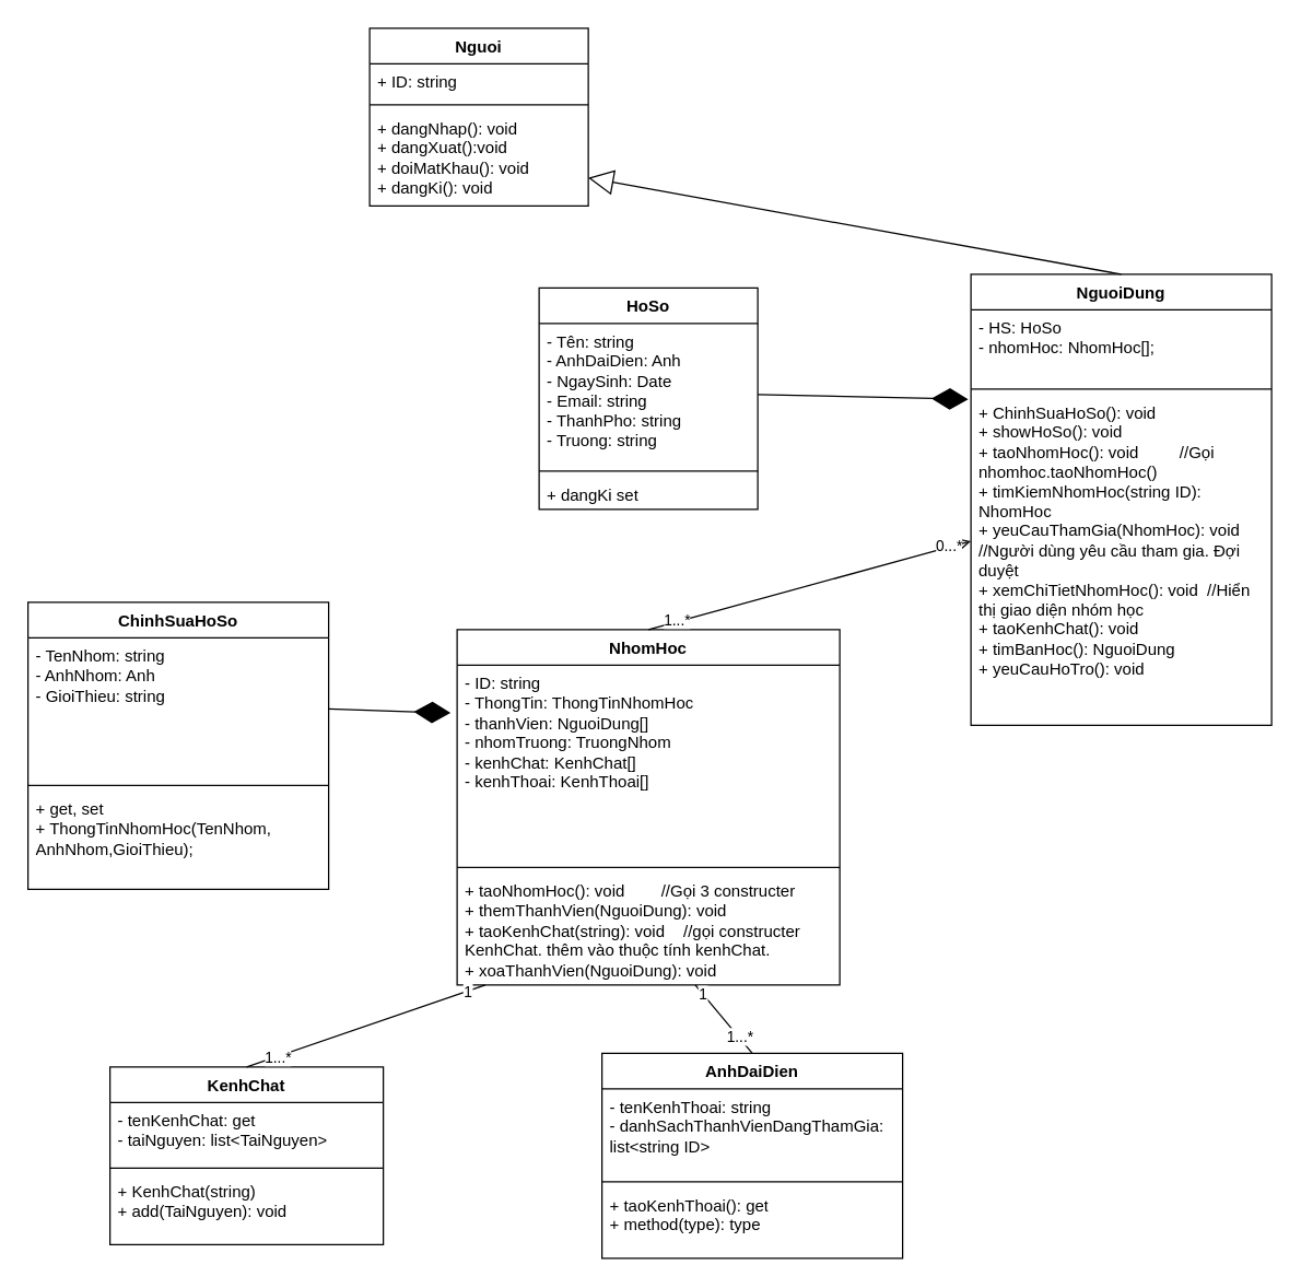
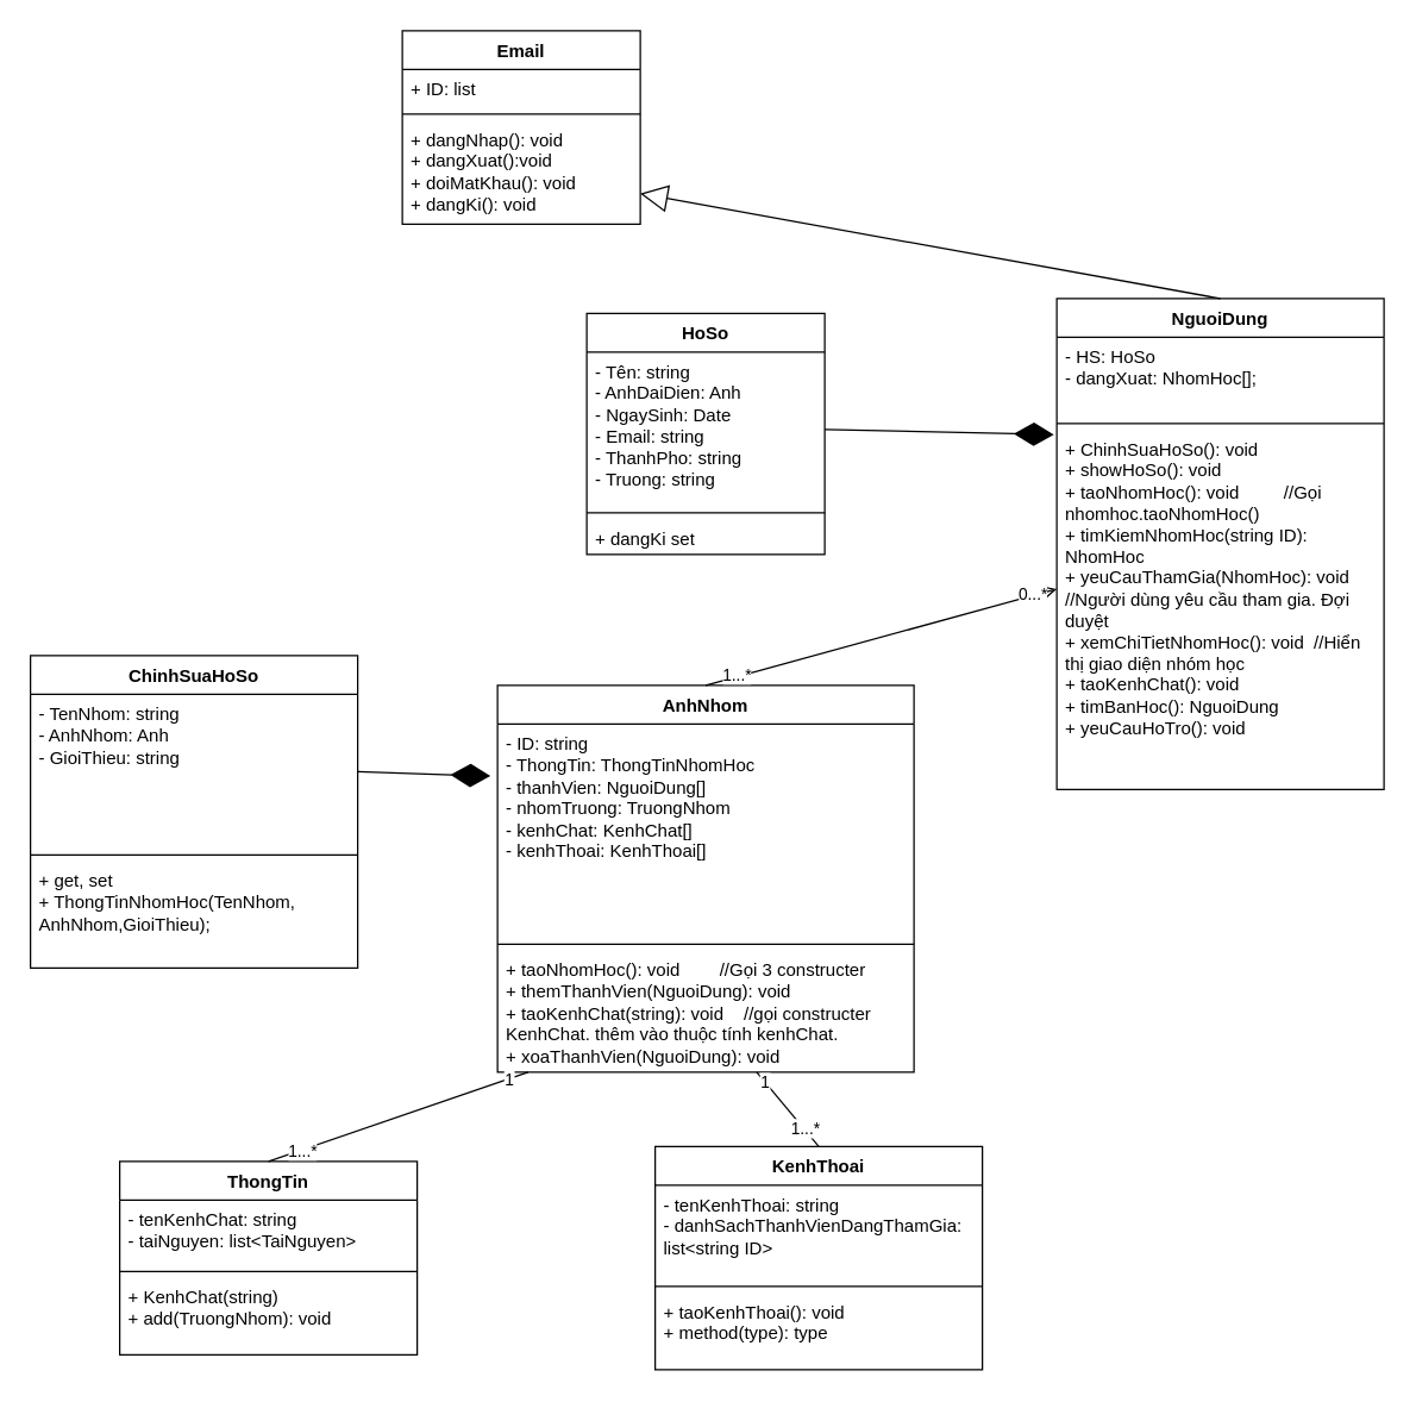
  <mxCell id="0" />
  <mxCell id="1" parent="0" />
  <mxCell id="2" value="NguoiDung" style="swimlane;fontStyle=1;align=center;verticalAlign=top;childLayout=stackLayout;horizontal=1;startSize=26;horizontalStack=0;resizeParent=1;resizeParentMax=0;resizeLast=0;collapsible=1;marginBottom=0;whiteSpace=wrap;html=1;" parent="1" vertex="1"><mxGeometry x="710" y="200" width="220" height="330" as="geometry" /></mxCell>
- <mxCell id="3" value="- HS: HoSo&lt;div&gt;- nhomHoc: NhomHoc[];&lt;div&gt;&lt;div&gt;&lt;div&gt;&lt;br&gt;&lt;/div&gt;&lt;/div&gt;&lt;/div&gt;&lt;/div&gt;" style="text;strokeColor=none;fillColor=none;align=left;verticalAlign=top;spacingLeft=4;spacingRight=4;overflow=hidden;rotatable=0;points=[[0,0.5],[1,0.5]];portConstraint=eastwest;whiteSpace=wrap;html=1;" parent="2" vertex="1"><mxGeometry y="26" width="220" height="54" as="geometry" /></mxCell>
+ <mxCell id="3" value="- HS: HoSo&lt;div&gt;- dangXuat: NhomHoc[];&lt;div&gt;&lt;div&gt;&lt;div&gt;&lt;br&gt;&lt;/div&gt;&lt;/div&gt;&lt;/div&gt;&lt;/div&gt;" style="text;strokeColor=none;fillColor=none;align=left;verticalAlign=top;spacingLeft=4;spacingRight=4;overflow=hidden;rotatable=0;points=[[0,0.5],[1,0.5]];portConstraint=eastwest;whiteSpace=wrap;html=1;" parent="2" vertex="1"><mxGeometry y="26" width="220" height="54" as="geometry" /></mxCell>
  <mxCell id="4" value="" style="line;strokeWidth=1;fillColor=none;align=left;verticalAlign=middle;spacingTop=-1;spacingLeft=3;spacingRight=3;rotatable=0;labelPosition=right;points=[];portConstraint=eastwest;strokeColor=inherit;" parent="2" vertex="1"><mxGeometry y="80" width="220" height="8" as="geometry" /></mxCell>
  <mxCell id="5" value="+ ChinhSuaHoSo(): void&lt;div&gt;+ showHoSo(): void&lt;/div&gt;&lt;div&gt;+ taoNhomHoc(): void&amp;nbsp; &amp;nbsp; &amp;nbsp; &amp;nbsp; &amp;nbsp;//Gọi nhomhoc.taoNhomHoc()&lt;/div&gt;&lt;div&gt;+ timKiemNhomHoc(string ID): NhomHoc&lt;/div&gt;&lt;div&gt;+ yeuCauThamGia(NhomHoc): void&amp;nbsp; //Người dùng yêu cầu tham gia. Đợi duyệt&lt;/div&gt;&lt;div&gt;+ xemChiTietNhomHoc(): void&amp;nbsp; //Hiển thị giao diện nhóm học&lt;/div&gt;&lt;div&gt;+ taoKenhChat(): void&lt;/div&gt;&lt;div&gt;+ timBanHoc(): NguoiDung&lt;/div&gt;&lt;div&gt;+ yeuCauHoTro(): void&lt;/div&gt;" style="text;strokeColor=none;fillColor=none;align=left;verticalAlign=top;spacingLeft=4;spacingRight=4;overflow=hidden;rotatable=0;points=[[0,0.5],[1,0.5]];portConstraint=eastwest;whiteSpace=wrap;html=1;" parent="2" vertex="1"><mxGeometry y="88" width="220" height="242" as="geometry" /></mxCell>
  <mxCell id="6" value="HoSo" style="swimlane;fontStyle=1;align=center;verticalAlign=top;childLayout=stackLayout;horizontal=1;startSize=26;horizontalStack=0;resizeParent=1;resizeParentMax=0;resizeLast=0;collapsible=1;marginBottom=0;whiteSpace=wrap;html=1;" parent="1" vertex="1"><mxGeometry x="394" y="210" width="160" height="162" as="geometry" /></mxCell>
  <mxCell id="7" value="&lt;div&gt;- Tên: string&lt;/div&gt;&lt;div&gt;- AnhDaiDien: Anh&lt;/div&gt;&lt;div&gt;- NgaySinh: Date&lt;/div&gt;&lt;div&gt;- Email: string&lt;/div&gt;&lt;div&gt;- ThanhPho: string&lt;/div&gt;&lt;div&gt;- Truong: string&lt;/div&gt;" style="text;strokeColor=none;fillColor=none;align=left;verticalAlign=top;spacingLeft=4;spacingRight=4;overflow=hidden;rotatable=0;points=[[0,0.5],[1,0.5]];portConstraint=eastwest;whiteSpace=wrap;html=1;" parent="6" vertex="1"><mxGeometry y="26" width="160" height="104" as="geometry" /></mxCell>
  <mxCell id="8" value="" style="line;strokeWidth=1;fillColor=none;align=left;verticalAlign=middle;spacingTop=-1;spacingLeft=3;spacingRight=3;rotatable=0;labelPosition=right;points=[];portConstraint=eastwest;strokeColor=inherit;" parent="6" vertex="1"><mxGeometry y="130" width="160" height="8" as="geometry" /></mxCell>
  <mxCell id="9" value="+ dangKi set" style="text;strokeColor=none;fillColor=none;align=left;verticalAlign=top;spacingLeft=4;spacingRight=4;overflow=hidden;rotatable=0;points=[[0,0.5],[1,0.5]];portConstraint=eastwest;whiteSpace=wrap;html=1;" parent="6" vertex="1"><mxGeometry y="138" width="160" height="24" as="geometry" /></mxCell>
  <mxCell id="10" value="" style="endArrow=diamondThin;endFill=1;endSize=24;html=1;rounded=0;exitX=1;exitY=0.5;exitDx=0;exitDy=0;entryX=-0.009;entryY=1.212;entryDx=0;entryDy=0;entryPerimeter=0;" parent="1" source="7" target="3" edge="1"><mxGeometry width="160" relative="1" as="geometry"><mxPoint x="470" y="340" as="sourcePoint" /><mxPoint x="635" y="362" as="targetPoint" /></mxGeometry></mxCell>
- <mxCell id="11" value="NhomHoc" style="swimlane;fontStyle=1;align=center;verticalAlign=top;childLayout=stackLayout;horizontal=1;startSize=26;horizontalStack=0;resizeParent=1;resizeParentMax=0;resizeLast=0;collapsible=1;marginBottom=0;whiteSpace=wrap;html=1;" parent="1" vertex="1"><mxGeometry x="334" y="460" width="280" height="260" as="geometry" /></mxCell>
+ <mxCell id="11" value="AnhNhom" style="swimlane;fontStyle=1;align=center;verticalAlign=top;childLayout=stackLayout;horizontal=1;startSize=26;horizontalStack=0;resizeParent=1;resizeParentMax=0;resizeLast=0;collapsible=1;marginBottom=0;whiteSpace=wrap;html=1;" parent="1" vertex="1"><mxGeometry x="334" y="460" width="280" height="260" as="geometry" /></mxCell>
  <mxCell id="12" value="&lt;div&gt;- ID: string&lt;/div&gt;- ThongTin: ThongTinNhomHoc&lt;div&gt;- thanhVien: NguoiDung[]&lt;br&gt;&lt;div&gt;- nhomTruong: TruongNhom&amp;nbsp;&lt;/div&gt;&lt;div&gt;- kenhChat: KenhChat[]&lt;/div&gt;&lt;div&gt;- kenhThoai: KenhThoai[]&lt;/div&gt;&lt;/div&gt;" style="text;strokeColor=none;fillColor=none;align=left;verticalAlign=top;spacingLeft=4;spacingRight=4;overflow=hidden;rotatable=0;points=[[0,0.5],[1,0.5]];portConstraint=eastwest;whiteSpace=wrap;html=1;" parent="11" vertex="1"><mxGeometry y="26" width="280" height="144" as="geometry" /></mxCell>
  <mxCell id="13" value="" style="line;strokeWidth=1;fillColor=none;align=left;verticalAlign=middle;spacingTop=-1;spacingLeft=3;spacingRight=3;rotatable=0;labelPosition=right;points=[];portConstraint=eastwest;strokeColor=inherit;" parent="11" vertex="1"><mxGeometry y="170" width="280" height="8" as="geometry" /></mxCell>
  <mxCell id="14" value="+ taoNhomHoc()&lt;span style=&quot;background-color: initial;&quot;&gt;: void&amp;nbsp; &amp;nbsp; &amp;nbsp; &amp;nbsp; //Gọi 3 constructer&lt;/span&gt;&lt;div&gt;&lt;span style=&quot;background-color: initial;&quot;&gt;+ themThanhVien(NguoiDung): void&lt;/span&gt;&lt;/div&gt;&lt;div&gt;&lt;span style=&quot;background-color: initial;&quot;&gt;+ taoKenhChat(string): void&lt;span style=&quot;white-space: pre;&quot;&gt;&#09;&lt;/span&gt;//gọi constructer KenhChat. thêm vào thuộc tính kenhChat.&lt;/span&gt;&lt;/div&gt;&lt;div&gt;&lt;span style=&quot;background-color: initial;&quot;&gt;+ xoaThanhVien(NguoiDung): void&lt;/span&gt;&lt;/div&gt;" style="text;strokeColor=none;fillColor=none;align=left;verticalAlign=top;spacingLeft=4;spacingRight=4;overflow=hidden;rotatable=0;points=[[0,0.5],[1,0.5]];portConstraint=eastwest;whiteSpace=wrap;html=1;" parent="11" vertex="1"><mxGeometry y="178" width="280" height="82" as="geometry" /></mxCell>
  <mxCell id="15" value="ChinhSuaHoSo" style="swimlane;fontStyle=1;align=center;verticalAlign=top;childLayout=stackLayout;horizontal=1;startSize=26;horizontalStack=0;resizeParent=1;resizeParentMax=0;resizeLast=0;collapsible=1;marginBottom=0;whiteSpace=wrap;html=1;" parent="1" vertex="1"><mxGeometry x="20" y="440" width="220" height="210" as="geometry" /></mxCell>
  <mxCell id="16" value="&lt;div&gt;- TenNhom: string&lt;/div&gt;&lt;div&gt;- AnhNhom: Anh&lt;/div&gt;&lt;div&gt;- GioiThieu: string&lt;/div&gt;&lt;div&gt;&lt;br&gt;&lt;/div&gt;" style="text;strokeColor=none;fillColor=none;align=left;verticalAlign=top;spacingLeft=4;spacingRight=4;overflow=hidden;rotatable=0;points=[[0,0.5],[1,0.5]];portConstraint=eastwest;whiteSpace=wrap;html=1;" parent="15" vertex="1"><mxGeometry y="26" width="220" height="104" as="geometry" /></mxCell>
  <mxCell id="17" value="" style="line;strokeWidth=1;fillColor=none;align=left;verticalAlign=middle;spacingTop=-1;spacingLeft=3;spacingRight=3;rotatable=0;labelPosition=right;points=[];portConstraint=eastwest;strokeColor=inherit;" parent="15" vertex="1"><mxGeometry y="130" width="220" height="8" as="geometry" /></mxCell>
  <mxCell id="18" value="+ get, set&lt;div&gt;+ ThongTinNhomHoc(TenNhom, AnhNhom,GioiThieu);&lt;/div&gt;" style="text;strokeColor=none;fillColor=none;align=left;verticalAlign=top;spacingLeft=4;spacingRight=4;overflow=hidden;rotatable=0;points=[[0,0.5],[1,0.5]];portConstraint=eastwest;whiteSpace=wrap;html=1;" parent="15" vertex="1"><mxGeometry y="138" width="220" height="72" as="geometry" /></mxCell>
  <mxCell id="19" value="" style="endArrow=diamondThin;endFill=1;endSize=24;html=1;rounded=0;exitX=1;exitY=0.5;exitDx=0;exitDy=0;entryX=-0.017;entryY=0.243;entryDx=0;entryDy=0;entryPerimeter=0;" parent="1" source="16" target="12" edge="1"><mxGeometry width="160" relative="1" as="geometry"><mxPoint x="480" y="602" as="sourcePoint" /><mxPoint x="640" y="602" as="targetPoint" /></mxGeometry></mxCell>
  <mxCell id="20" value="" style="endArrow=block;endSize=16;endFill=0;html=1;rounded=0;exitX=0.5;exitY=0;exitDx=0;exitDy=0;" parent="1" source="2" target="24" edge="1"><mxGeometry width="160" relative="1" as="geometry"><mxPoint x="710" y="440" as="sourcePoint" /><mxPoint x="510" y="160" as="targetPoint" /></mxGeometry></mxCell>
- <mxCell id="21" value="Nguoi" style="swimlane;fontStyle=1;align=center;verticalAlign=top;childLayout=stackLayout;horizontal=1;startSize=26;horizontalStack=0;resizeParent=1;resizeParentMax=0;resizeLast=0;collapsible=1;marginBottom=0;whiteSpace=wrap;html=1;" parent="1" vertex="1"><mxGeometry x="270" y="20" width="160" height="130" as="geometry" /></mxCell>
- <mxCell id="22" value="+ ID: string" style="text;strokeColor=none;fillColor=none;align=left;verticalAlign=top;spacingLeft=4;spacingRight=4;overflow=hidden;rotatable=0;points=[[0,0.5],[1,0.5]];portConstraint=eastwest;whiteSpace=wrap;html=1;" parent="21" vertex="1"><mxGeometry y="26" width="160" height="26" as="geometry" /></mxCell>
+ <mxCell id="21" value="Email" style="swimlane;fontStyle=1;align=center;verticalAlign=top;childLayout=stackLayout;horizontal=1;startSize=26;horizontalStack=0;resizeParent=1;resizeParentMax=0;resizeLast=0;collapsible=1;marginBottom=0;whiteSpace=wrap;html=1;" parent="1" vertex="1"><mxGeometry x="270" y="20" width="160" height="130" as="geometry" /></mxCell>
+ <mxCell id="22" value="+ ID: list" style="text;strokeColor=none;fillColor=none;align=left;verticalAlign=top;spacingLeft=4;spacingRight=4;overflow=hidden;rotatable=0;points=[[0,0.5],[1,0.5]];portConstraint=eastwest;whiteSpace=wrap;html=1;" parent="21" vertex="1"><mxGeometry y="26" width="160" height="26" as="geometry" /></mxCell>
  <mxCell id="23" value="" style="line;strokeWidth=1;fillColor=none;align=left;verticalAlign=middle;spacingTop=-1;spacingLeft=3;spacingRight=3;rotatable=0;labelPosition=right;points=[];portConstraint=eastwest;strokeColor=inherit;" parent="21" vertex="1"><mxGeometry y="52" width="160" height="8" as="geometry" /></mxCell>
  <mxCell id="24" value="+ dangNhap(): void&lt;div&gt;+ dangXuat():void&lt;/div&gt;&lt;div&gt;+ doiMatKhau(): void&lt;/div&gt;&lt;div&gt;+ dangKi(): void&lt;/div&gt;" style="text;strokeColor=none;fillColor=none;align=left;verticalAlign=top;spacingLeft=4;spacingRight=4;overflow=hidden;rotatable=0;points=[[0,0.5],[1,0.5]];portConstraint=eastwest;whiteSpace=wrap;html=1;" parent="21" vertex="1"><mxGeometry y="60" width="160" height="70" as="geometry" /></mxCell>
- <mxCell id="25" value="KenhChat" style="swimlane;fontStyle=1;align=center;verticalAlign=top;childLayout=stackLayout;horizontal=1;startSize=26;horizontalStack=0;resizeParent=1;resizeParentMax=0;resizeLast=0;collapsible=1;marginBottom=0;whiteSpace=wrap;html=1;" parent="1" vertex="1"><mxGeometry x="80" y="780" width="200" height="130" as="geometry" /></mxCell>
- <mxCell id="26" value="- tenKenhChat: get&lt;div&gt;- taiNguyen: list&amp;lt;TaiNguyen&amp;gt;&lt;/div&gt;" style="text;strokeColor=none;fillColor=none;align=left;verticalAlign=top;spacingLeft=4;spacingRight=4;overflow=hidden;rotatable=0;points=[[0,0.5],[1,0.5]];portConstraint=eastwest;whiteSpace=wrap;html=1;" parent="25" vertex="1"><mxGeometry y="26" width="200" height="44" as="geometry" /></mxCell>
+ <mxCell id="25" value="ThongTin" style="swimlane;fontStyle=1;align=center;verticalAlign=top;childLayout=stackLayout;horizontal=1;startSize=26;horizontalStack=0;resizeParent=1;resizeParentMax=0;resizeLast=0;collapsible=1;marginBottom=0;whiteSpace=wrap;html=1;" parent="1" vertex="1"><mxGeometry x="80" y="780" width="200" height="130" as="geometry" /></mxCell>
+ <mxCell id="26" value="- tenKenhChat: string&lt;div&gt;- taiNguyen: list&amp;lt;TaiNguyen&amp;gt;&lt;/div&gt;" style="text;strokeColor=none;fillColor=none;align=left;verticalAlign=top;spacingLeft=4;spacingRight=4;overflow=hidden;rotatable=0;points=[[0,0.5],[1,0.5]];portConstraint=eastwest;whiteSpace=wrap;html=1;" parent="25" vertex="1"><mxGeometry y="26" width="200" height="44" as="geometry" /></mxCell>
  <mxCell id="27" value="" style="line;strokeWidth=1;fillColor=none;align=left;verticalAlign=middle;spacingTop=-1;spacingLeft=3;spacingRight=3;rotatable=0;labelPosition=right;points=[];portConstraint=eastwest;strokeColor=inherit;" parent="25" vertex="1"><mxGeometry y="70" width="200" height="8" as="geometry" /></mxCell>
- <mxCell id="28" value="&lt;div&gt;+ KenhChat(string)&lt;/div&gt;+ add(TaiNguyen): void" style="text;strokeColor=none;fillColor=none;align=left;verticalAlign=top;spacingLeft=4;spacingRight=4;overflow=hidden;rotatable=0;points=[[0,0.5],[1,0.5]];portConstraint=eastwest;whiteSpace=wrap;html=1;" parent="25" vertex="1"><mxGeometry y="78" width="200" height="52" as="geometry" /></mxCell>
- <mxCell id="29" value="AnhDaiDien&lt;div&gt;&lt;br&gt;&lt;/div&gt;" style="swimlane;fontStyle=1;align=center;verticalAlign=top;childLayout=stackLayout;horizontal=1;startSize=26;horizontalStack=0;resizeParent=1;resizeParentMax=0;resizeLast=0;collapsible=1;marginBottom=0;whiteSpace=wrap;html=1;" parent="1" vertex="1"><mxGeometry x="440" y="770" width="220" height="150" as="geometry" /></mxCell>
+ <mxCell id="28" value="&lt;div&gt;+ KenhChat(string)&lt;/div&gt;+ add(TruongNhom): void" style="text;strokeColor=none;fillColor=none;align=left;verticalAlign=top;spacingLeft=4;spacingRight=4;overflow=hidden;rotatable=0;points=[[0,0.5],[1,0.5]];portConstraint=eastwest;whiteSpace=wrap;html=1;" parent="25" vertex="1"><mxGeometry y="78" width="200" height="52" as="geometry" /></mxCell>
+ <mxCell id="29" value="KenhThoai&lt;div&gt;&lt;br&gt;&lt;/div&gt;" style="swimlane;fontStyle=1;align=center;verticalAlign=top;childLayout=stackLayout;horizontal=1;startSize=26;horizontalStack=0;resizeParent=1;resizeParentMax=0;resizeLast=0;collapsible=1;marginBottom=0;whiteSpace=wrap;html=1;" parent="1" vertex="1"><mxGeometry x="440" y="770" width="220" height="150" as="geometry" /></mxCell>
  <mxCell id="30" value="- tenKenhThoai: string&lt;div&gt;- danhSachThanhVienDangThamGia: list&amp;lt;string ID&amp;gt;&lt;/div&gt;" style="text;strokeColor=none;fillColor=none;align=left;verticalAlign=top;spacingLeft=4;spacingRight=4;overflow=hidden;rotatable=0;points=[[0,0.5],[1,0.5]];portConstraint=eastwest;whiteSpace=wrap;html=1;" parent="29" vertex="1"><mxGeometry y="26" width="220" height="64" as="geometry" /></mxCell>
  <mxCell id="31" value="" style="line;strokeWidth=1;fillColor=none;align=left;verticalAlign=middle;spacingTop=-1;spacingLeft=3;spacingRight=3;rotatable=0;labelPosition=right;points=[];portConstraint=eastwest;strokeColor=inherit;" parent="29" vertex="1"><mxGeometry y="90" width="220" height="8" as="geometry" /></mxCell>
- <mxCell id="32" value="&lt;div&gt;+ taoKenhThoai(): get&lt;/div&gt;+ method(type): type" style="text;strokeColor=none;fillColor=none;align=left;verticalAlign=top;spacingLeft=4;spacingRight=4;overflow=hidden;rotatable=0;points=[[0,0.5],[1,0.5]];portConstraint=eastwest;whiteSpace=wrap;html=1;" parent="29" vertex="1"><mxGeometry y="98" width="220" height="52" as="geometry" /></mxCell>
+ <mxCell id="32" value="&lt;div&gt;+ taoKenhThoai(): void&lt;/div&gt;+ method(type): type" style="text;strokeColor=none;fillColor=none;align=left;verticalAlign=top;spacingLeft=4;spacingRight=4;overflow=hidden;rotatable=0;points=[[0,0.5],[1,0.5]];portConstraint=eastwest;whiteSpace=wrap;html=1;" parent="29" vertex="1"><mxGeometry y="98" width="220" height="52" as="geometry" /></mxCell>
  <mxCell id="33" value="" style="endArrow=open;html=1;rounded=0;exitX=0.5;exitY=0;exitDx=0;exitDy=0;" parent="1" source="11" target="2" edge="1"><mxGeometry width="50" height="50" relative="1" as="geometry"><mxPoint x="500" y="510" as="sourcePoint" /><mxPoint x="550" y="460" as="targetPoint" /></mxGeometry></mxCell>
  <mxCell id="34" value="0...*" style="edgeLabel;html=1;align=center;verticalAlign=middle;resizable=0;points=[];" parent="33" vertex="1" connectable="0"><mxGeometry x="0.854" y="1" relative="1" as="geometry"><mxPoint x="1" as="offset" /></mxGeometry></mxCell>
  <mxCell id="35" value="1...*" style="edgeLabel;html=1;align=center;verticalAlign=middle;resizable=0;points=[];" parent="33" vertex="1" connectable="0"><mxGeometry x="-0.868" y="-2" relative="1" as="geometry"><mxPoint x="5" y="-5" as="offset" /></mxGeometry></mxCell>
  <mxCell id="36" value="" style="endArrow=none;html=1;rounded=0;entryX=0.5;entryY=0;entryDx=0;entryDy=0;" parent="1" source="14" target="29" edge="1"><mxGeometry width="50" height="50" relative="1" as="geometry"><mxPoint x="410" y="1050" as="sourcePoint" /><mxPoint x="460" y="1000" as="targetPoint" /></mxGeometry></mxCell>
  <mxCell id="37" value="1" style="edgeLabel;html=1;align=center;verticalAlign=middle;resizable=0;points=[];" parent="36" vertex="1" connectable="0"><mxGeometry x="-0.723" y="-1" relative="1" as="geometry"><mxPoint y="-1" as="offset" /></mxGeometry></mxCell>
  <mxCell id="38" value="1...*" style="edgeLabel;html=1;align=center;verticalAlign=middle;resizable=0;points=[];" parent="36" vertex="1" connectable="0"><mxGeometry x="0.51" relative="1" as="geometry"><mxPoint x="1" as="offset" /></mxGeometry></mxCell>
  <mxCell id="39" value="" style="endArrow=none;html=1;rounded=0;exitX=0.5;exitY=0;exitDx=0;exitDy=0;" parent="1" source="25" target="14" edge="1"><mxGeometry width="50" height="50" relative="1" as="geometry"><mxPoint x="80" y="1050" as="sourcePoint" /><mxPoint x="130" y="1000" as="targetPoint" /></mxGeometry></mxCell>
  <mxCell id="40" value="1" style="edgeLabel;html=1;align=center;verticalAlign=middle;resizable=0;points=[];" parent="39" vertex="1" connectable="0"><mxGeometry x="0.849" relative="1" as="geometry"><mxPoint as="offset" /></mxGeometry></mxCell>
  <mxCell id="41" value="1...*" style="edgeLabel;html=1;align=center;verticalAlign=middle;resizable=0;points=[];" parent="39" vertex="1" connectable="0"><mxGeometry x="-0.735" relative="1" as="geometry"><mxPoint as="offset" /></mxGeometry></mxCell>
